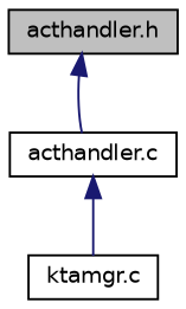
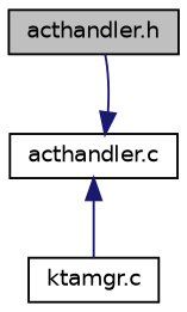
  digraph {
    node [color=black fillcolor=white fontname=Helvetica fontsize=10 shape=record style=filled]
    edge [color=midnightblue dir=back fontname=Helvetica fontsize=10 labelfontname=Helvetica labelfontsize=10 style=solid]
    n1 [fillcolor=grey75 fontcolor=black height=0.2 label="acthandler.h" width=0.4]
    n2 [height=0.2 label="acthandler.c" width=0.4]
    n3 [height=0.2 label="ktamgr.c" width=0.4]
-   n1 -> n2
+   n2 -> n1
    n2 -> n3
  }
